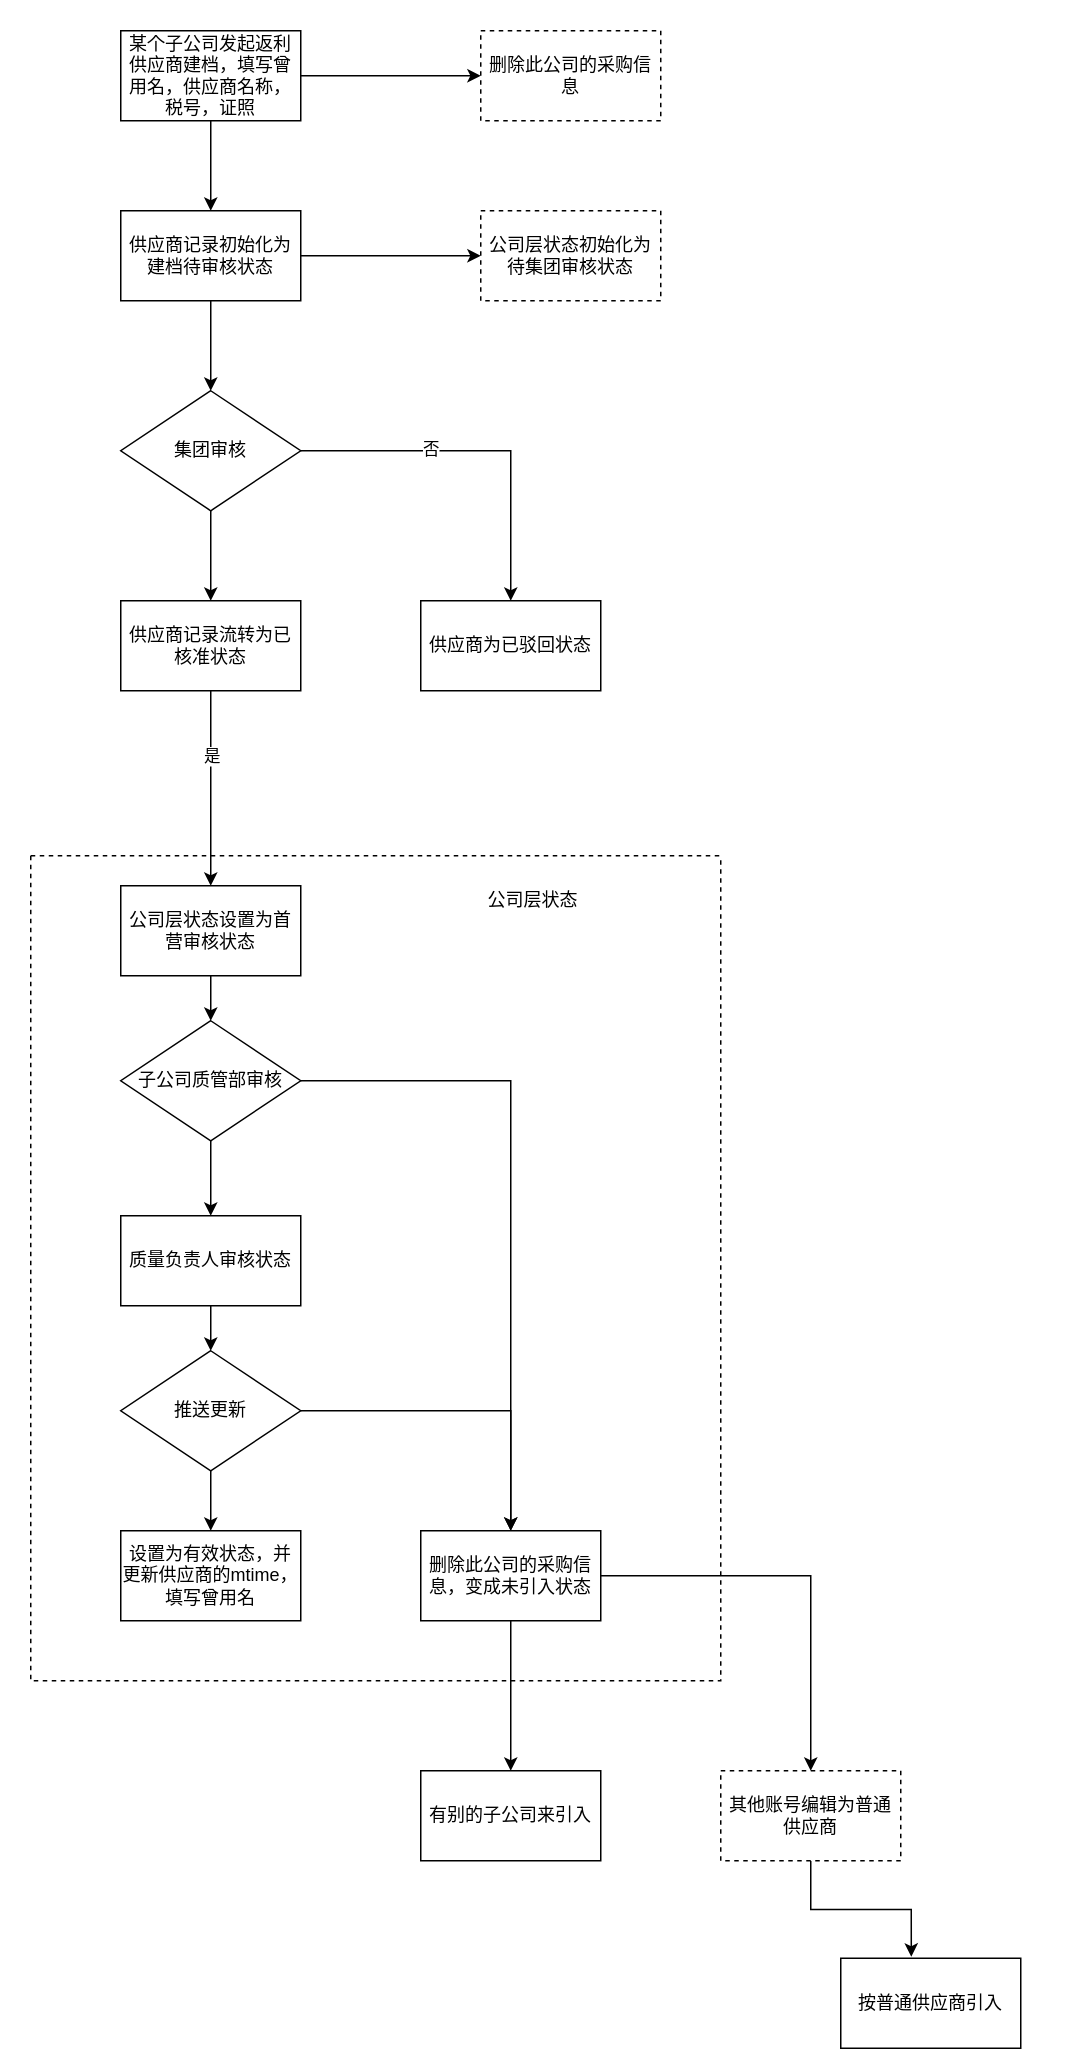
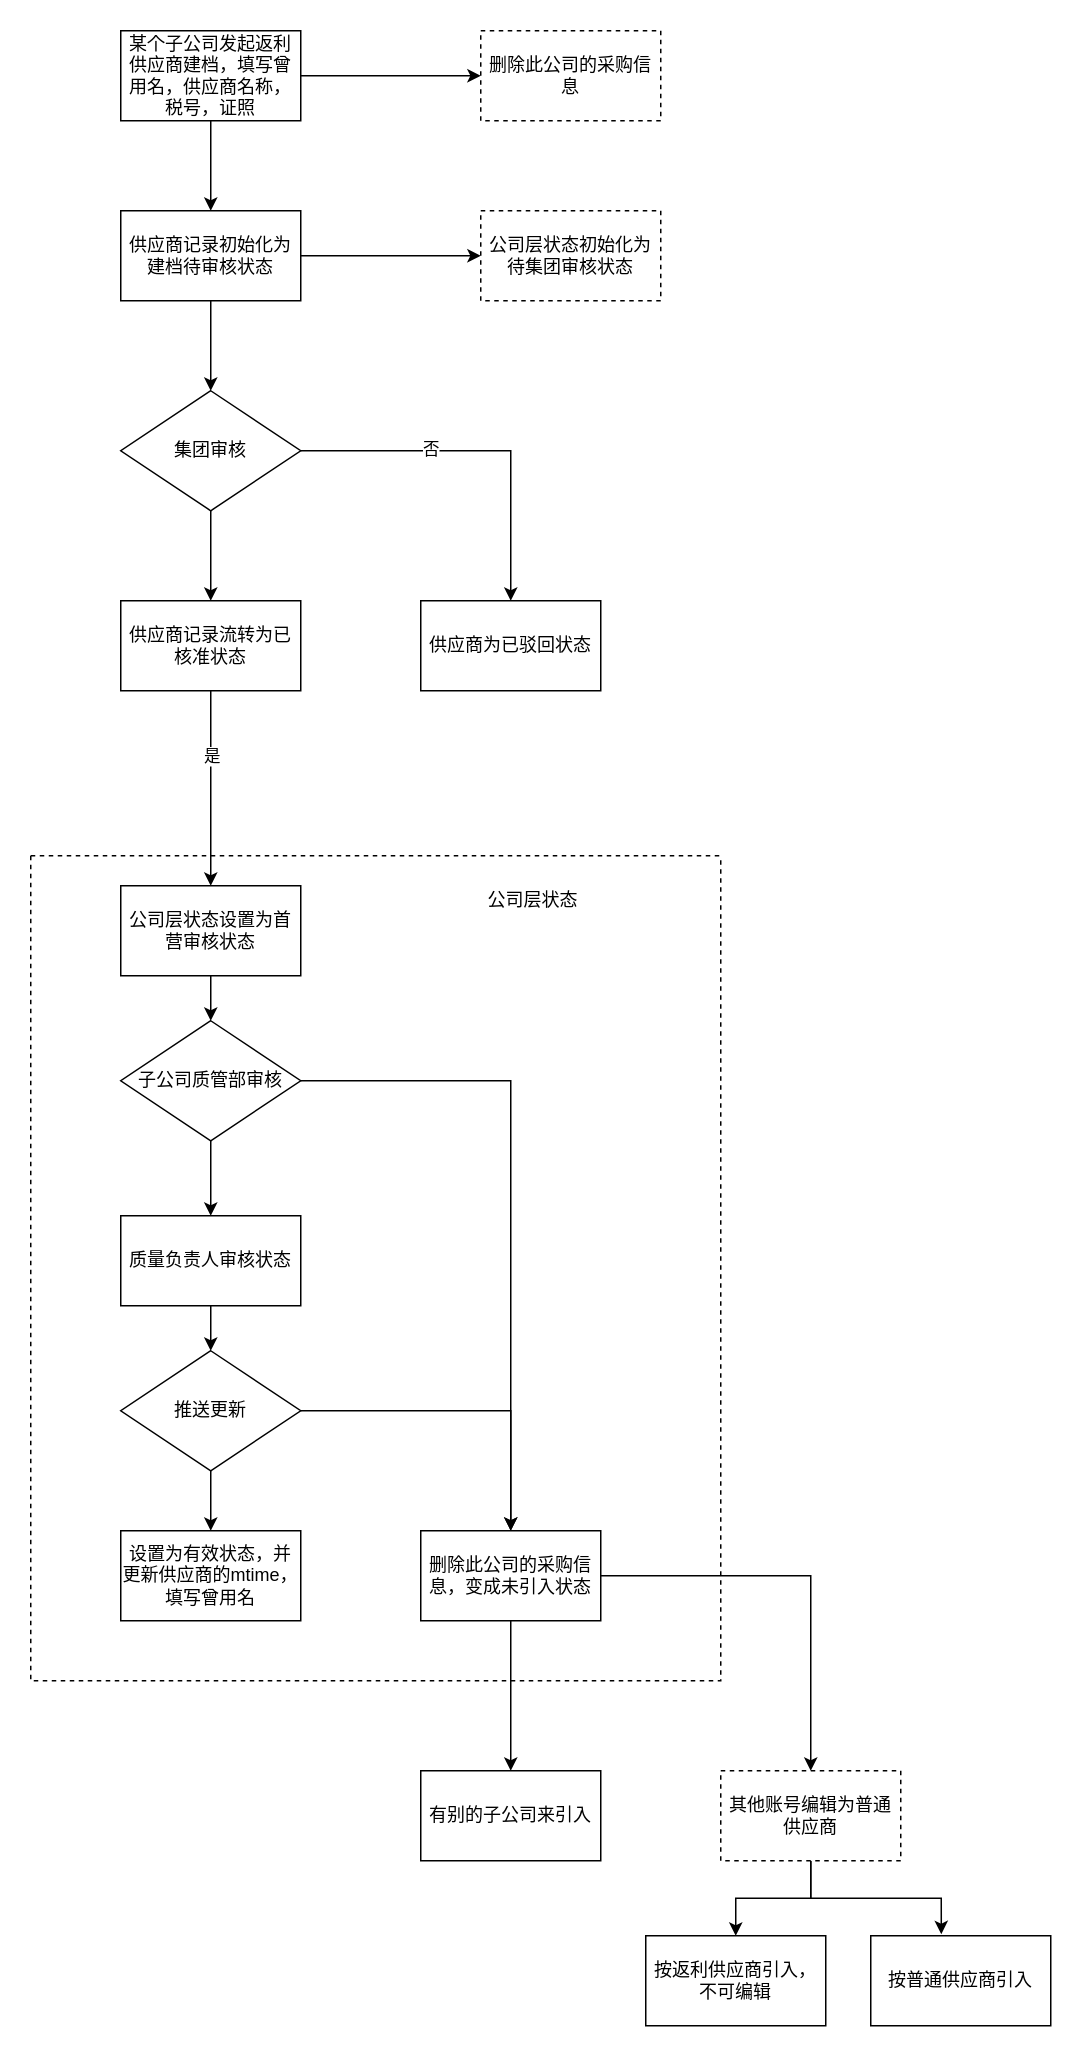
  <mxCell id="0" />
  <mxCell id="1" parent="0" />
  <mxCell id="2" value="" style="edgeStyle=orthogonalEdgeStyle;rounded=0;orthogonalLoop=1;jettySize=auto;html=1;" edge="1" parent="1" source="4" target="7"><mxGeometry relative="1" as="geometry" /></mxCell>
  <mxCell id="3" style="edgeStyle=orthogonalEdgeStyle;rounded=0;orthogonalLoop=1;jettySize=auto;html=1;entryX=0;entryY=0.5;entryDx=0;entryDy=0;" edge="1" parent="1" source="4" target="31"><mxGeometry relative="1" as="geometry" /></mxCell>
  <mxCell id="4" value="某个子公司发起返利供应商建档，填写曾用名，供应商名称，税号，证照" style="rounded=0;whiteSpace=wrap;html=1;" vertex="1" parent="1"><mxGeometry x="80" y="20" width="120" height="60" as="geometry" /></mxCell>
  <mxCell id="5" value="" style="edgeStyle=orthogonalEdgeStyle;rounded=0;orthogonalLoop=1;jettySize=auto;html=1;" edge="1" parent="1" source="7" target="11"><mxGeometry relative="1" as="geometry" /></mxCell>
  <mxCell id="6" style="edgeStyle=orthogonalEdgeStyle;rounded=0;orthogonalLoop=1;jettySize=auto;html=1;entryX=0;entryY=0.5;entryDx=0;entryDy=0;" edge="1" parent="1" source="7" target="30"><mxGeometry relative="1" as="geometry" /></mxCell>
  <mxCell id="7" value="供应商记录初始化为建档待审核状态" style="rounded=0;whiteSpace=wrap;html=1;" vertex="1" parent="1"><mxGeometry x="80" y="140" width="120" height="60" as="geometry" /></mxCell>
  <mxCell id="8" value="" style="edgeStyle=orthogonalEdgeStyle;rounded=0;orthogonalLoop=1;jettySize=auto;html=1;" edge="1" parent="1" source="11" target="14"><mxGeometry relative="1" as="geometry" /></mxCell>
  <mxCell id="9" style="edgeStyle=orthogonalEdgeStyle;rounded=0;orthogonalLoop=1;jettySize=auto;html=1;entryX=0.5;entryY=0;entryDx=0;entryDy=0;" edge="1" parent="1" source="11" target="29"><mxGeometry relative="1" as="geometry" /></mxCell>
  <mxCell id="10" value="否" style="edgeLabel;html=1;align=center;verticalAlign=middle;resizable=0;points=[];" vertex="1" connectable="0" parent="9"><mxGeometry x="-0.283" y="2" relative="1" as="geometry"><mxPoint as="offset" /></mxGeometry></mxCell>
  <mxCell id="11" value="集团审核" style="rhombus;whiteSpace=wrap;html=1;" vertex="1" parent="1"><mxGeometry x="80" y="260" width="120" height="80" as="geometry" /></mxCell>
  <mxCell id="12" style="edgeStyle=orthogonalEdgeStyle;rounded=0;orthogonalLoop=1;jettySize=auto;html=1;" edge="1" parent="1" source="14" target="22"><mxGeometry relative="1" as="geometry" /></mxCell>
  <mxCell id="13" value="是" style="edgeLabel;html=1;align=center;verticalAlign=middle;resizable=0;points=[];" vertex="1" connectable="0" parent="12"><mxGeometry x="-0.339" relative="1" as="geometry"><mxPoint as="offset" /></mxGeometry></mxCell>
  <mxCell id="14" value="供应商记录流转为已核准状态" style="rounded=0;whiteSpace=wrap;html=1;" vertex="1" parent="1"><mxGeometry x="80" y="400" width="120" height="60" as="geometry" /></mxCell>
  <mxCell id="15" value="" style="swimlane;startSize=0;dashed=1;fillColor=none;gradientColor=none;" vertex="1" parent="1"><mxGeometry x="20" y="570" width="460" height="550" as="geometry" /></mxCell>
  <mxCell id="16" style="edgeStyle=orthogonalEdgeStyle;rounded=0;orthogonalLoop=1;jettySize=auto;html=1;entryX=0.5;entryY=0;entryDx=0;entryDy=0;" edge="1" parent="15" source="18" target="20"><mxGeometry relative="1" as="geometry" /></mxCell>
  <mxCell id="17" style="edgeStyle=orthogonalEdgeStyle;rounded=0;orthogonalLoop=1;jettySize=auto;html=1;entryX=0.5;entryY=0;entryDx=0;entryDy=0;" edge="1" parent="15" source="18" target="27"><mxGeometry relative="1" as="geometry" /></mxCell>
  <mxCell id="18" value="子公司质管部审核" style="rhombus;whiteSpace=wrap;html=1;fillColor=none;" vertex="1" parent="15"><mxGeometry x="60" y="110" width="120" height="80" as="geometry" /></mxCell>
  <mxCell id="19" style="edgeStyle=orthogonalEdgeStyle;rounded=0;orthogonalLoop=1;jettySize=auto;html=1;entryX=0.5;entryY=0;entryDx=0;entryDy=0;" edge="1" parent="15" source="20" target="25"><mxGeometry relative="1" as="geometry" /></mxCell>
  <mxCell id="20" value="质量负责人审核状态" style="rounded=0;whiteSpace=wrap;html=1;" vertex="1" parent="15"><mxGeometry x="60" y="240" width="120" height="60" as="geometry" /></mxCell>
  <mxCell id="21" style="edgeStyle=orthogonalEdgeStyle;rounded=0;orthogonalLoop=1;jettySize=auto;html=1;entryX=0.5;entryY=0;entryDx=0;entryDy=0;" edge="1" parent="15" source="22" target="18"><mxGeometry relative="1" as="geometry" /></mxCell>
  <mxCell id="22" value="公司层状态设置为首营审核状态" style="rounded=0;whiteSpace=wrap;html=1;" vertex="1" parent="15"><mxGeometry x="60" y="20" width="120" height="60" as="geometry" /></mxCell>
  <mxCell id="23" style="edgeStyle=orthogonalEdgeStyle;rounded=0;orthogonalLoop=1;jettySize=auto;html=1;entryX=0.5;entryY=0;entryDx=0;entryDy=0;" edge="1" parent="15" source="25" target="26"><mxGeometry relative="1" as="geometry" /></mxCell>
  <mxCell id="24" style="edgeStyle=orthogonalEdgeStyle;rounded=0;orthogonalLoop=1;jettySize=auto;html=1;entryX=0.5;entryY=0;entryDx=0;entryDy=0;" edge="1" parent="15" source="25" target="27"><mxGeometry relative="1" as="geometry" /></mxCell>
  <mxCell id="25" value="推送更新" style="rhombus;whiteSpace=wrap;html=1;fillColor=none;gradientColor=none;" vertex="1" parent="15"><mxGeometry x="60" y="330" width="120" height="80" as="geometry" /></mxCell>
  <mxCell id="26" value="设置为有效状态，并更新供应商的mtime，填写曾用名" style="rounded=0;whiteSpace=wrap;html=1;fillColor=none;gradientColor=none;" vertex="1" parent="15"><mxGeometry x="60" y="450" width="120" height="60" as="geometry" /></mxCell>
  <mxCell id="27" value="删除此公司的采购信息，变成未引入状态" style="rounded=0;whiteSpace=wrap;html=1;fillColor=none;gradientColor=none;" vertex="1" parent="15"><mxGeometry x="260" y="450" width="120" height="60" as="geometry" /></mxCell>
  <mxCell id="28" value="公司层状态" style="text;html=1;strokeColor=none;fillColor=none;align=center;verticalAlign=middle;whiteSpace=wrap;rounded=0;" vertex="1" parent="15"><mxGeometry x="250" y="20" width="170" height="20" as="geometry" /></mxCell>
  <mxCell id="29" value="供应商为已驳回状态" style="rounded=0;whiteSpace=wrap;html=1;fillColor=none;gradientColor=none;" vertex="1" parent="1"><mxGeometry x="280" y="400" width="120" height="60" as="geometry" /></mxCell>
  <mxCell id="30" value="公司层状态初始化为待集团审核状态" style="rounded=0;whiteSpace=wrap;html=1;dashed=1;" vertex="1" parent="1"><mxGeometry x="320" y="140" width="120" height="60" as="geometry" /></mxCell>
  <mxCell id="31" value="删除此公司的采购信息" style="rounded=0;whiteSpace=wrap;html=1;dashed=1;" vertex="1" parent="1"><mxGeometry x="320" y="20" width="120" height="60" as="geometry" /></mxCell>
  <mxCell id="32" value="有别的子公司来引入" style="rounded=0;whiteSpace=wrap;html=1;" vertex="1" parent="1"><mxGeometry x="280" y="1180" width="120" height="60" as="geometry" /></mxCell>
  <mxCell id="33" style="edgeStyle=orthogonalEdgeStyle;rounded=0;orthogonalLoop=1;jettySize=auto;html=1;entryX=0.5;entryY=0;entryDx=0;entryDy=0;" edge="1" parent="1" source="27" target="32"><mxGeometry relative="1" as="geometry" /></mxCell>
+ <mxCell id="34" style="edgeStyle=orthogonalEdgeStyle;rounded=0;orthogonalLoop=1;jettySize=auto;html=1;entryX=0.5;entryY=0;entryDx=0;entryDy=0;" edge="1" parent="1" source="36" target="38"><mxGeometry relative="1" as="geometry" /></mxCell>
  <mxCell id="35" style="edgeStyle=orthogonalEdgeStyle;rounded=0;orthogonalLoop=1;jettySize=auto;html=1;entryX=0.392;entryY=-0.017;entryDx=0;entryDy=0;entryPerimeter=0;" edge="1" parent="1" source="36" target="39"><mxGeometry relative="1" as="geometry" /></mxCell>
  <mxCell id="36" value="其他账号编辑为普通供应商" style="rounded=0;whiteSpace=wrap;html=1;dashed=1;" vertex="1" parent="1"><mxGeometry x="480" y="1180" width="120" height="60" as="geometry" /></mxCell>
  <mxCell id="37" style="edgeStyle=orthogonalEdgeStyle;rounded=0;orthogonalLoop=1;jettySize=auto;html=1;" edge="1" parent="1" source="27" target="36"><mxGeometry relative="1" as="geometry" /></mxCell>
- <mxCell id="39" value="按普通供应商引入" style="rounded=0;whiteSpace=wrap;html=1;" vertex="1" parent="1"><mxGeometry x="560" y="1305" width="120" height="60" as="geometry" /></mxCell>
+ <mxCell id="38" value="按返利供应商引入，不可编辑" style="rounded=0;whiteSpace=wrap;html=1;" vertex="1" parent="1"><mxGeometry x="430" y="1290" width="120" height="60" as="geometry" /></mxCell>
+ <mxCell id="39" value="按普通供应商引入" style="rounded=0;whiteSpace=wrap;html=1;" vertex="1" parent="1"><mxGeometry x="580" y="1290" width="120" height="60" as="geometry" /></mxCell>
